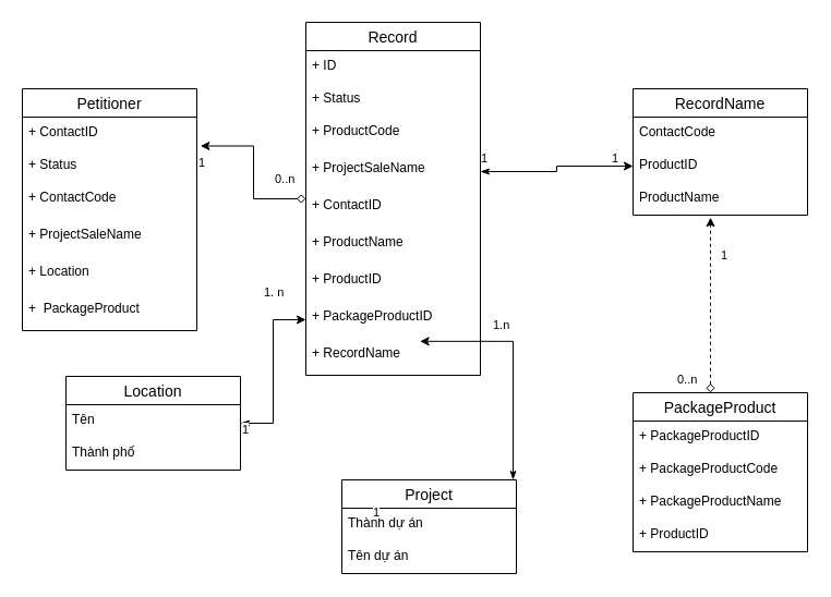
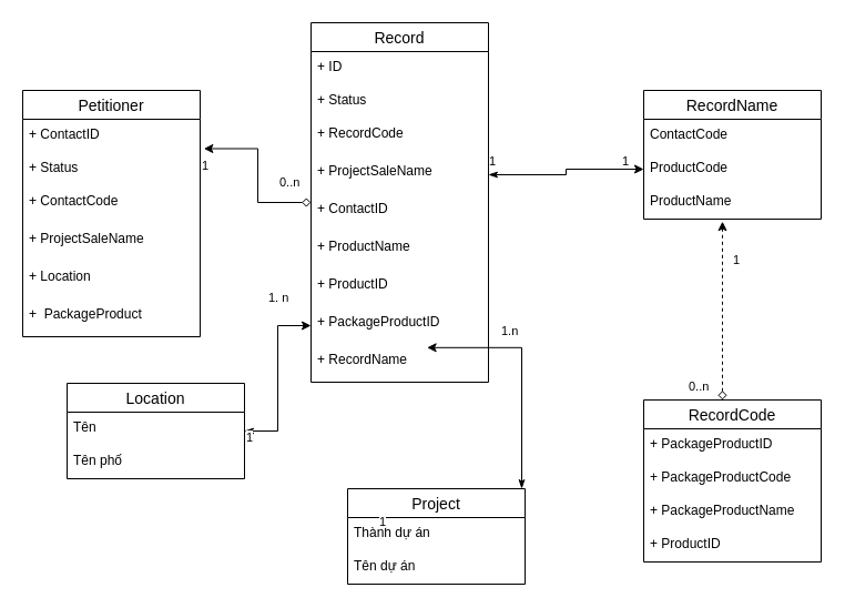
  <mxCell id="0" />
  <mxCell id="1" parent="0" />
  <mxCell id="2" value="RecordName" style="swimlane;fontStyle=0;childLayout=stackLayout;horizontal=1;startSize=26;horizontalStack=0;resizeParent=1;resizeParentMax=0;resizeLast=0;collapsible=1;marginBottom=0;align=center;fontSize=14;" vertex="1" parent="1"><mxGeometry x="580" y="81" width="160" height="116" as="geometry" /></mxCell>
  <mxCell id="3" value="ContactCode" style="text;strokeColor=none;fillColor=none;spacingLeft=4;spacingRight=4;overflow=hidden;rotatable=0;points=[[0,0.5],[1,0.5]];portConstraint=eastwest;fontSize=12;" vertex="1" parent="2"><mxGeometry y="26" width="160" height="30" as="geometry" /></mxCell>
- <mxCell id="4" value="ProductID" style="text;strokeColor=none;fillColor=none;spacingLeft=4;spacingRight=4;overflow=hidden;rotatable=0;points=[[0,0.5],[1,0.5]];portConstraint=eastwest;fontSize=12;" vertex="1" parent="2"><mxGeometry y="56" width="160" height="30" as="geometry" /></mxCell>
+ <mxCell id="4" value="ProductCode" style="text;strokeColor=none;fillColor=none;spacingLeft=4;spacingRight=4;overflow=hidden;rotatable=0;points=[[0,0.5],[1,0.5]];portConstraint=eastwest;fontSize=12;" vertex="1" parent="2"><mxGeometry y="56" width="160" height="30" as="geometry" /></mxCell>
  <mxCell id="5" value="ProductName" style="text;strokeColor=none;fillColor=none;spacingLeft=4;spacingRight=4;overflow=hidden;rotatable=0;points=[[0,0.5],[1,0.5]];portConstraint=eastwest;fontSize=12;" vertex="1" parent="2"><mxGeometry y="86" width="160" height="30" as="geometry" /></mxCell>
  <mxCell id="6" value="Petitioner" style="swimlane;fontStyle=0;childLayout=stackLayout;horizontal=1;startSize=26;horizontalStack=0;resizeParent=1;resizeParentMax=0;resizeLast=0;collapsible=1;marginBottom=0;align=center;fontSize=14;" vertex="1" parent="1"><mxGeometry x="20" y="81" width="160" height="222" as="geometry" /></mxCell>
  <mxCell id="7" value="+ ContactID&#10;&#10;&#10;&#10;&#10;" style="text;strokeColor=none;fillColor=none;spacingLeft=4;spacingRight=4;overflow=hidden;rotatable=0;points=[[0,0.5],[1,0.5]];portConstraint=eastwest;fontSize=12;" vertex="1" parent="6"><mxGeometry y="26" width="160" height="30" as="geometry" /></mxCell>
  <mxCell id="8" value="+ Status" style="text;strokeColor=none;fillColor=none;spacingLeft=4;spacingRight=4;overflow=hidden;rotatable=0;points=[[0,0.5],[1,0.5]];portConstraint=eastwest;fontSize=12;" vertex="1" parent="6"><mxGeometry y="56" width="160" height="30" as="geometry" /></mxCell>
  <mxCell id="9" value="+ ContactCode" style="text;strokeColor=none;fillColor=none;spacingLeft=4;spacingRight=4;overflow=hidden;rotatable=0;points=[[0,0.5],[1,0.5]];portConstraint=eastwest;fontSize=12;" vertex="1" parent="6"><mxGeometry y="86" width="160" height="34" as="geometry" /></mxCell>
  <mxCell id="10" value="+ ProjectSaleName" style="text;strokeColor=none;fillColor=none;spacingLeft=4;spacingRight=4;overflow=hidden;rotatable=0;points=[[0,0.5],[1,0.5]];portConstraint=eastwest;fontSize=12;" vertex="1" parent="6"><mxGeometry y="120" width="160" height="34" as="geometry" /></mxCell>
  <mxCell id="11" value="+ Location" style="text;strokeColor=none;fillColor=none;spacingLeft=4;spacingRight=4;overflow=hidden;rotatable=0;points=[[0,0.5],[1,0.5]];portConstraint=eastwest;fontSize=12;" vertex="1" parent="6"><mxGeometry y="154" width="160" height="34" as="geometry" /></mxCell>
  <mxCell id="12" value="+  PackageProduct" style="text;strokeColor=none;fillColor=none;spacingLeft=4;spacingRight=4;overflow=hidden;rotatable=0;points=[[0,0.5],[1,0.5]];portConstraint=eastwest;fontSize=12;" vertex="1" parent="6"><mxGeometry y="188" width="160" height="34" as="geometry" /></mxCell>
  <mxCell id="13" style="edgeStyle=elbowEdgeStyle;rounded=0;orthogonalLoop=1;jettySize=auto;html=1;entryX=0.446;entryY=1.071;entryDx=0;entryDy=0;entryPerimeter=0;startArrow=diamond;startFill=0;dashed=1;" edge="1" parent="1" source="14" target="5"><mxGeometry relative="1" as="geometry" /></mxCell>
- <mxCell id="14" value="PackageProduct" style="swimlane;fontStyle=0;childLayout=stackLayout;horizontal=1;startSize=26;horizontalStack=0;resizeParent=1;resizeParentMax=0;resizeLast=0;collapsible=1;marginBottom=0;align=center;fontSize=14;" vertex="1" parent="1"><mxGeometry x="580" y="360" width="160" height="146" as="geometry" /></mxCell>
+ <mxCell id="14" value="RecordCode" style="swimlane;fontStyle=0;childLayout=stackLayout;horizontal=1;startSize=26;horizontalStack=0;resizeParent=1;resizeParentMax=0;resizeLast=0;collapsible=1;marginBottom=0;align=center;fontSize=14;" vertex="1" parent="1"><mxGeometry x="580" y="360" width="160" height="146" as="geometry" /></mxCell>
  <mxCell id="15" value="+ PackageProductID" style="text;strokeColor=none;fillColor=none;spacingLeft=4;spacingRight=4;overflow=hidden;rotatable=0;points=[[0,0.5],[1,0.5]];portConstraint=eastwest;fontSize=12;" vertex="1" parent="14"><mxGeometry y="26" width="160" height="30" as="geometry" /></mxCell>
  <mxCell id="16" value="+ PackageProductCode" style="text;strokeColor=none;fillColor=none;spacingLeft=4;spacingRight=4;overflow=hidden;rotatable=0;points=[[0,0.5],[1,0.5]];portConstraint=eastwest;fontSize=12;" vertex="1" parent="14"><mxGeometry y="56" width="160" height="30" as="geometry" /></mxCell>
  <mxCell id="17" value="+ PackageProductName" style="text;strokeColor=none;fillColor=none;spacingLeft=4;spacingRight=4;overflow=hidden;rotatable=0;points=[[0,0.5],[1,0.5]];portConstraint=eastwest;fontSize=12;" vertex="1" parent="14"><mxGeometry y="86" width="160" height="30" as="geometry" /></mxCell>
  <mxCell id="18" value="+ ProductID" style="text;strokeColor=none;fillColor=none;spacingLeft=4;spacingRight=4;overflow=hidden;rotatable=0;points=[[0,0.5],[1,0.5]];portConstraint=eastwest;fontSize=12;" vertex="1" parent="14"><mxGeometry y="116" width="160" height="30" as="geometry" /></mxCell>
  <mxCell id="19" style="edgeStyle=elbowEdgeStyle;rounded=0;orthogonalLoop=1;jettySize=auto;html=1;startArrow=classicThin;startFill=1;" edge="1" parent="1" source="20" target="38"><mxGeometry relative="1" as="geometry" /></mxCell>
  <mxCell id="20" value="Location" style="swimlane;fontStyle=0;childLayout=stackLayout;horizontal=1;startSize=26;horizontalStack=0;resizeParent=1;resizeParentMax=0;resizeLast=0;collapsible=1;marginBottom=0;align=center;fontSize=14;" vertex="1" parent="1"><mxGeometry x="60" y="345" width="160" height="86" as="geometry" /></mxCell>
  <mxCell id="21" value="Tên" style="text;strokeColor=none;fillColor=none;spacingLeft=4;spacingRight=4;overflow=hidden;rotatable=0;points=[[0,0.5],[1,0.5]];portConstraint=eastwest;fontSize=12;" vertex="1" parent="20"><mxGeometry y="26" width="160" height="30" as="geometry" /></mxCell>
- <mxCell id="22" value="Thành phố" style="text;strokeColor=none;fillColor=none;spacingLeft=4;spacingRight=4;overflow=hidden;rotatable=0;points=[[0,0.5],[1,0.5]];portConstraint=eastwest;fontSize=12;" vertex="1" parent="20"><mxGeometry y="56" width="160" height="30" as="geometry" /></mxCell>
+ <mxCell id="22" value="Tên phố" style="text;strokeColor=none;fillColor=none;spacingLeft=4;spacingRight=4;overflow=hidden;rotatable=0;points=[[0,0.5],[1,0.5]];portConstraint=eastwest;fontSize=12;" vertex="1" parent="20"><mxGeometry y="56" width="160" height="30" as="geometry" /></mxCell>
  <mxCell id="23" style="edgeStyle=elbowEdgeStyle;rounded=0;orthogonalLoop=1;jettySize=auto;html=1;entryX=0.654;entryY=1.083;entryDx=0;entryDy=0;entryPerimeter=0;startArrow=classicThin;startFill=1;" edge="1" parent="1" source="24" target="38"><mxGeometry relative="1" as="geometry"><Array as="points"><mxPoint x="470" y="380" /></Array></mxGeometry></mxCell>
  <mxCell id="24" value="Project" style="swimlane;fontStyle=0;childLayout=stackLayout;horizontal=1;startSize=26;horizontalStack=0;resizeParent=1;resizeParentMax=0;resizeLast=0;collapsible=1;marginBottom=0;align=center;fontSize=14;" vertex="1" parent="1"><mxGeometry x="313" y="440" width="160" height="86" as="geometry" /></mxCell>
  <mxCell id="25" value="Thành dự án" style="text;strokeColor=none;fillColor=none;spacingLeft=4;spacingRight=4;overflow=hidden;rotatable=0;points=[[0,0.5],[1,0.5]];portConstraint=eastwest;fontSize=12;" vertex="1" parent="24"><mxGeometry y="26" width="160" height="30" as="geometry" /></mxCell>
  <mxCell id="26" value="Tên dự án" style="text;strokeColor=none;fillColor=none;spacingLeft=4;spacingRight=4;overflow=hidden;rotatable=0;points=[[0,0.5],[1,0.5]];portConstraint=eastwest;fontSize=12;" vertex="1" parent="24"><mxGeometry y="56" width="160" height="30" as="geometry" /></mxCell>
  <mxCell id="27" value="0..n" style="edgeLabel;resizable=0;html=1;align=left;verticalAlign=top;" connectable="0" vertex="1" parent="1"><mxGeometry x="600" y="284" as="geometry"><mxPoint x="19" y="51" as="offset" /></mxGeometry></mxCell>
  <mxCell id="28" value="1" style="edgeLabel;resizable=0;html=1;align=left;verticalAlign=top;" connectable="0" vertex="1" parent="1"><mxGeometry x="420" y="81" as="geometry"><mxPoint x="19" y="51" as="offset" /></mxGeometry></mxCell>
  <mxCell id="29" style="edgeStyle=elbowEdgeStyle;rounded=0;orthogonalLoop=1;jettySize=auto;html=1;entryX=1.021;entryY=0.883;entryDx=0;entryDy=0;entryPerimeter=0;startArrow=diamond;startFill=0;" edge="1" parent="1" source="30" target="7"><mxGeometry relative="1" as="geometry" /></mxCell>
  <mxCell id="30" value="Record" style="swimlane;fontStyle=0;childLayout=stackLayout;horizontal=1;startSize=26;horizontalStack=0;resizeParent=1;resizeParentMax=0;resizeLast=0;collapsible=1;marginBottom=0;align=center;fontSize=14;" vertex="1" parent="1"><mxGeometry x="280" y="20" width="160" height="324" as="geometry" /></mxCell>
  <mxCell id="31" value="+ ID&#10;&#10;&#10;&#10;&#10;" style="text;strokeColor=none;fillColor=none;spacingLeft=4;spacingRight=4;overflow=hidden;rotatable=0;points=[[0,0.5],[1,0.5]];portConstraint=eastwest;fontSize=12;" vertex="1" parent="30"><mxGeometry y="26" width="160" height="30" as="geometry" /></mxCell>
  <mxCell id="32" value="+ Status" style="text;strokeColor=none;fillColor=none;spacingLeft=4;spacingRight=4;overflow=hidden;rotatable=0;points=[[0,0.5],[1,0.5]];portConstraint=eastwest;fontSize=12;" vertex="1" parent="30"><mxGeometry y="56" width="160" height="30" as="geometry" /></mxCell>
- <mxCell id="33" value="+ ProductCode" style="text;strokeColor=none;fillColor=none;spacingLeft=4;spacingRight=4;overflow=hidden;rotatable=0;points=[[0,0.5],[1,0.5]];portConstraint=eastwest;fontSize=12;" vertex="1" parent="30"><mxGeometry y="86" width="160" height="34" as="geometry" /></mxCell>
+ <mxCell id="33" value="+ RecordCode" style="text;strokeColor=none;fillColor=none;spacingLeft=4;spacingRight=4;overflow=hidden;rotatable=0;points=[[0,0.5],[1,0.5]];portConstraint=eastwest;fontSize=12;" vertex="1" parent="30"><mxGeometry y="86" width="160" height="34" as="geometry" /></mxCell>
  <mxCell id="34" value="+ ProjectSaleName" style="text;strokeColor=none;fillColor=none;spacingLeft=4;spacingRight=4;overflow=hidden;rotatable=0;points=[[0,0.5],[1,0.5]];portConstraint=eastwest;fontSize=12;" vertex="1" parent="30"><mxGeometry y="120" width="160" height="34" as="geometry" /></mxCell>
  <mxCell id="35" value="+ ContactID" style="text;strokeColor=none;fillColor=none;spacingLeft=4;spacingRight=4;overflow=hidden;rotatable=0;points=[[0,0.5],[1,0.5]];portConstraint=eastwest;fontSize=12;" vertex="1" parent="30"><mxGeometry y="154" width="160" height="34" as="geometry" /></mxCell>
  <mxCell id="36" value="+ ProductName" style="text;strokeColor=none;fillColor=none;spacingLeft=4;spacingRight=4;overflow=hidden;rotatable=0;points=[[0,0.5],[1,0.5]];portConstraint=eastwest;fontSize=12;" vertex="1" parent="30"><mxGeometry y="188" width="160" height="34" as="geometry" /></mxCell>
  <mxCell id="37" value="+ ProductID" style="text;strokeColor=none;fillColor=none;spacingLeft=4;spacingRight=4;overflow=hidden;rotatable=0;points=[[0,0.5],[1,0.5]];portConstraint=eastwest;fontSize=12;" vertex="1" parent="30"><mxGeometry y="222" width="160" height="34" as="geometry" /></mxCell>
  <mxCell id="38" value="+ PackageProductID" style="text;strokeColor=none;fillColor=none;spacingLeft=4;spacingRight=4;overflow=hidden;rotatable=0;points=[[0,0.5],[1,0.5]];portConstraint=eastwest;fontSize=12;" vertex="1" parent="30"><mxGeometry y="256" width="160" height="34" as="geometry" /></mxCell>
  <mxCell id="39" value="+ RecordName" style="text;strokeColor=none;fillColor=none;spacingLeft=4;spacingRight=4;overflow=hidden;rotatable=0;points=[[0,0.5],[1,0.5]];portConstraint=eastwest;fontSize=12;" vertex="1" parent="30"><mxGeometry y="290" width="160" height="34" as="geometry" /></mxCell>
  <mxCell id="40" value="&lt;span style=&quot;color: rgb(0, 0, 0); font-family: helvetica; font-size: 11px; font-style: normal; font-weight: 400; letter-spacing: normal; text-align: left; text-indent: 0px; text-transform: none; word-spacing: 0px; background-color: rgb(255, 255, 255); display: inline; float: none;&quot;&gt;1&lt;/span&gt;" style="text;whiteSpace=wrap;html=1;" vertex="1" parent="1"><mxGeometry x="180" y="135" width="30" height="30" as="geometry" /></mxCell>
  <mxCell id="41" value="&lt;span style=&quot;color: rgb(0, 0, 0); font-family: helvetica; font-size: 11px; font-style: normal; font-weight: 400; letter-spacing: normal; text-align: left; text-indent: 0px; text-transform: none; word-spacing: 0px; background-color: rgb(255, 255, 255); display: inline; float: none;&quot;&gt;0..n&lt;/span&gt;" style="text;whiteSpace=wrap;html=1;" vertex="1" parent="1"><mxGeometry x="250" y="150" width="40" height="30" as="geometry" /></mxCell>
  <mxCell id="42" style="edgeStyle=elbowEdgeStyle;rounded=0;orthogonalLoop=1;jettySize=auto;html=1;entryX=0;entryY=0.5;entryDx=0;entryDy=0;startArrow=classicThin;startFill=1;" edge="1" parent="1" source="34" target="4"><mxGeometry relative="1" as="geometry" /></mxCell>
  <mxCell id="43" value="1" style="edgeLabel;resizable=0;html=1;align=left;verticalAlign=top;" connectable="0" vertex="1" parent="1"><mxGeometry x="540" y="81" as="geometry"><mxPoint x="19" y="51" as="offset" /></mxGeometry></mxCell>
  <mxCell id="44" value="1" style="edgeLabel;resizable=0;html=1;align=left;verticalAlign=top;" connectable="0" vertex="1" parent="1"><mxGeometry x="640" y="170" as="geometry"><mxPoint x="19" y="51" as="offset" /></mxGeometry></mxCell>
  <mxCell id="45" value="&lt;span style=&quot;color: rgb(0 , 0 , 0) ; font-family: &amp;#34;helvetica&amp;#34; ; font-size: 11px ; font-style: normal ; font-weight: 400 ; letter-spacing: normal ; text-align: left ; text-indent: 0px ; text-transform: none ; word-spacing: 0px ; background-color: rgb(255 , 255 , 255) ; display: inline ; float: none&quot;&gt;1. n&lt;/span&gt;" style="text;whiteSpace=wrap;html=1;" vertex="1" parent="1"><mxGeometry x="240" y="254" width="30" height="30" as="geometry" /></mxCell>
  <mxCell id="46" value="&lt;span style=&quot;color: rgb(0, 0, 0); font-family: helvetica; font-size: 11px; font-style: normal; font-weight: 400; letter-spacing: normal; text-align: left; text-indent: 0px; text-transform: none; word-spacing: 0px; background-color: rgb(255, 255, 255); display: inline; float: none;&quot;&gt;1&lt;/span&gt;" style="text;whiteSpace=wrap;html=1;" vertex="1" parent="1"><mxGeometry x="220" y="380" width="30" height="30" as="geometry" /></mxCell>
  <mxCell id="47" value="&lt;span style=&quot;color: rgb(0 , 0 , 0) ; font-family: &amp;#34;helvetica&amp;#34; ; font-size: 11px ; font-style: normal ; font-weight: 400 ; letter-spacing: normal ; text-align: left ; text-indent: 0px ; text-transform: none ; word-spacing: 0px ; background-color: rgb(255 , 255 , 255) ; display: inline ; float: none&quot;&gt;1.n&lt;/span&gt;" style="text;whiteSpace=wrap;html=1;" vertex="1" parent="1"><mxGeometry x="450" y="284" width="30" height="30" as="geometry" /></mxCell>
  <mxCell id="48" value="&lt;span style=&quot;color: rgb(0, 0, 0); font-family: helvetica; font-size: 11px; font-style: normal; font-weight: 400; letter-spacing: normal; text-align: left; text-indent: 0px; text-transform: none; word-spacing: 0px; background-color: rgb(255, 255, 255); display: inline; float: none;&quot;&gt;1&lt;/span&gt;" style="text;whiteSpace=wrap;html=1;" vertex="1" parent="1"><mxGeometry x="340" y="456" width="30" height="50" as="geometry" /></mxCell>
